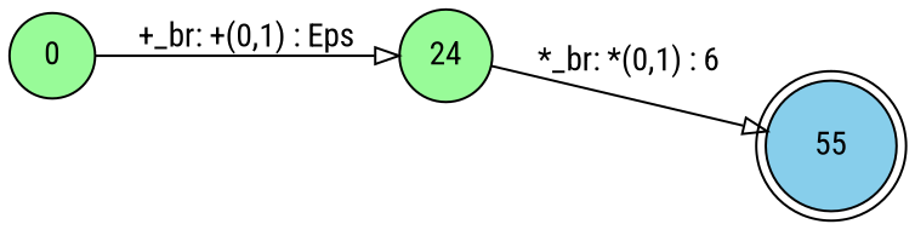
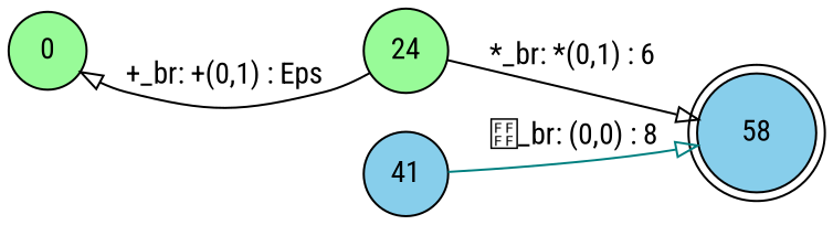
  digraph {
    fontname="Roboto Condensed"
    rankdir=LR
    node [fillcolor=palegreen fontname="Roboto Condensed" shape=circle style=filled]
    edge [arrowhead=onormal color=black fontname="Roboto Condensed"]
    0
-   55 [fillcolor=skyblue shape=doublecircle]
+   55 [fillcolor=skyblue shape=doublecircle label=58]
    24
+   41 [fillcolor=skyblue]
    subgraph sub_1 {
      rank=same
      0
    }
    subgraph sub_2 {
      rank=min
      0
    }
    subgraph sub_3 {
      rank=same
      55
    }
    subgraph sub_4 {
      rank=max
      55
    }
-   0 -> 24 [label="+_br: +(0,1) : Eps"]
+   24 -> 0 [label="+_br: +(0,1) : Eps"]
    24 -> 55 [label="*_br: *(0,1) : 6"]
+   41 -> 55 [color=teal label="￿_br: (0,0) : 8"]
  }
